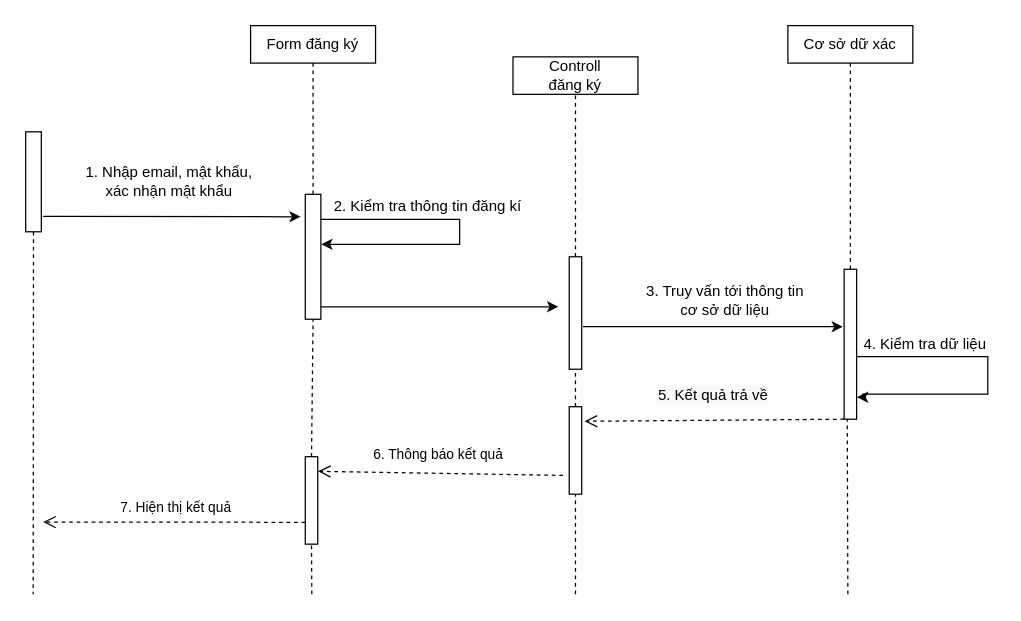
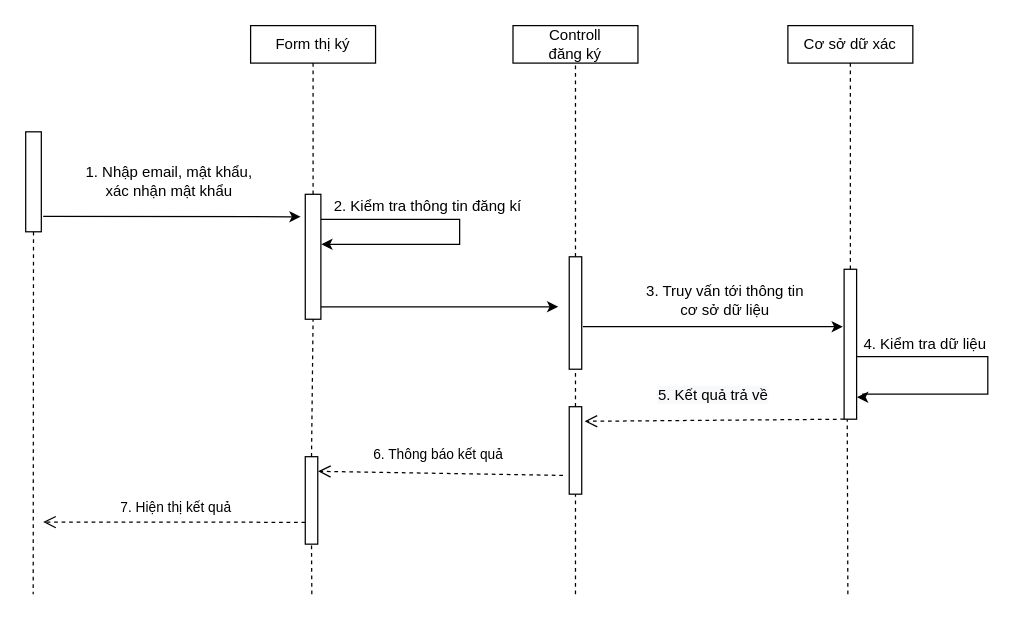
  <mxCell id="0" />
  <mxCell id="1" parent="0" />
- <mxCell id="2" value="Form đăng ký" style="rounded=0;whiteSpace=wrap;html=1;" vertex="1" parent="1"><mxGeometry x="200" y="20" width="100" height="30" as="geometry" /></mxCell>
- <mxCell id="3" value="Controll&lt;br&gt;đăng ký" style="rounded=0;whiteSpace=wrap;html=1;" vertex="1" parent="1"><mxGeometry x="410" y="45" width="100" height="30" as="geometry" /></mxCell>
+ <mxCell id="2" value="Form thị ký" style="rounded=0;whiteSpace=wrap;html=1;" vertex="1" parent="1"><mxGeometry x="200" y="20" width="100" height="30" as="geometry" /></mxCell>
+ <mxCell id="3" value="Controll&lt;br&gt;đăng ký" style="rounded=0;whiteSpace=wrap;html=1;" vertex="1" parent="1"><mxGeometry x="410" y="20" width="100" height="30" as="geometry" /></mxCell>
  <mxCell id="4" value="Cơ sở dữ xác" style="rounded=0;whiteSpace=wrap;html=1;" vertex="1" parent="1"><mxGeometry x="630" y="20" width="100" height="30" as="geometry" /></mxCell>
  <mxCell id="5" value="" style="rounded=0;whiteSpace=wrap;html=1;" vertex="1" parent="1"><mxGeometry x="20" y="105" width="12.5" height="80" as="geometry" /></mxCell>
  <mxCell id="6" value="" style="rounded=0;whiteSpace=wrap;html=1;" vertex="1" parent="1"><mxGeometry x="243.75" y="155" width="12.5" height="100" as="geometry" /></mxCell>
  <mxCell id="7" value="" style="endArrow=classic;html=1;exitX=1.12;exitY=0.846;exitDx=0;exitDy=0;exitPerimeter=0;" edge="1" parent="1" source="5"><mxGeometry width="50" height="50" relative="1" as="geometry"><mxPoint x="40" y="165" as="sourcePoint" /><mxPoint x="240" y="173" as="targetPoint" /></mxGeometry></mxCell>
  <mxCell id="8" value="1. Nhập email, mật khẩu, xác nhận mật khẩu" style="text;html=1;strokeColor=none;fillColor=none;align=center;verticalAlign=middle;whiteSpace=wrap;rounded=0;" vertex="1" parent="1"><mxGeometry x="60" y="135" width="150" height="20" as="geometry" /></mxCell>
  <mxCell id="9" value="" style="endArrow=classic;html=1;" edge="1" parent="1"><mxGeometry width="50" height="50" relative="1" as="geometry"><mxPoint x="256.25" y="245" as="sourcePoint" /><mxPoint x="446.25" y="245" as="targetPoint" /></mxGeometry></mxCell>
  <mxCell id="10" value="" style="rounded=0;whiteSpace=wrap;html=1;" vertex="1" parent="1"><mxGeometry x="455" y="205" width="10" height="90" as="geometry" /></mxCell>
  <mxCell id="11" style="edgeStyle=orthogonalEdgeStyle;rounded=0;orthogonalLoop=1;jettySize=auto;html=1;entryX=1.033;entryY=0.853;entryDx=0;entryDy=0;entryPerimeter=0;" edge="1" parent="1" source="12" target="12"><mxGeometry relative="1" as="geometry"><mxPoint x="690" y="305" as="targetPoint" /><Array as="points"><mxPoint x="790" y="285" /><mxPoint x="790" y="315" /><mxPoint x="690" y="315" /><mxPoint x="690" y="317" /></Array></mxGeometry></mxCell>
  <mxCell id="12" value="" style="rounded=0;whiteSpace=wrap;html=1;" vertex="1" parent="1"><mxGeometry x="675" y="215" width="10" height="120" as="geometry" /></mxCell>
  <mxCell id="13" value="" style="endArrow=classic;html=1;exitX=1.1;exitY=0.621;exitDx=0;exitDy=0;exitPerimeter=0;" edge="1" parent="1" source="10"><mxGeometry width="50" height="50" relative="1" as="geometry"><mxPoint x="320" y="275" as="sourcePoint" /><mxPoint x="674" y="261" as="targetPoint" /></mxGeometry></mxCell>
  <mxCell id="14" value="3. Truy vấn tới thông tin&lt;br&gt;cơ sở dữ liệu" style="text;html=1;strokeColor=none;fillColor=none;align=center;verticalAlign=middle;whiteSpace=wrap;rounded=0;" vertex="1" parent="1"><mxGeometry x="510" y="225" width="140" height="30" as="geometry" /></mxCell>
  <mxCell id="15" value="4. Kiểm tra dữ liệu" style="text;html=1;strokeColor=none;fillColor=none;align=center;verticalAlign=middle;whiteSpace=wrap;rounded=0;" vertex="1" parent="1"><mxGeometry x="685" y="265" width="110" height="20" as="geometry" /></mxCell>
  <mxCell id="16" value="" style="rounded=0;whiteSpace=wrap;html=1;" vertex="1" parent="1"><mxGeometry x="455" y="325" width="10" height="70" as="geometry" /></mxCell>
  <mxCell id="17" value="" style="rounded=0;whiteSpace=wrap;html=1;" vertex="1" parent="1"><mxGeometry x="243.75" y="365" width="10" height="70" as="geometry" /></mxCell>
  <mxCell id="18" value="&lt;span style=&quot;font-size: 12px ; background-color: rgb(248 , 249 , 250)&quot;&gt;5. Kết quả trả về&lt;/span&gt;" style="html=1;verticalAlign=bottom;endArrow=open;dashed=1;endSize=8;exitX=0;exitY=1;exitDx=0;exitDy=0;entryX=1.233;entryY=0.167;entryDx=0;entryDy=0;entryPerimeter=0;" edge="1" parent="1" source="12" target="16"><mxGeometry x="0.01" y="-11" relative="1" as="geometry"><mxPoint x="550" y="334" as="sourcePoint" /><mxPoint x="470" y="334" as="targetPoint" /><mxPoint as="offset" /></mxGeometry></mxCell>
  <mxCell id="19" value="6. Thông báo kết quả" style="html=1;verticalAlign=bottom;endArrow=open;dashed=1;endSize=8;entryX=1.025;entryY=0.167;entryDx=0;entryDy=0;entryPerimeter=0;" edge="1" parent="1" target="17"><mxGeometry x="0.018" y="-6" relative="1" as="geometry"><mxPoint x="450" y="380" as="sourcePoint" /><mxPoint x="420" y="315" as="targetPoint" /><mxPoint as="offset" /></mxGeometry></mxCell>
  <mxCell id="20" value="7. Hiện thị kết quả" style="html=1;verticalAlign=bottom;endArrow=open;dashed=1;endSize=8;entryX=1.12;entryY=0.154;entryDx=0;entryDy=0;entryPerimeter=0;exitX=0;exitY=0.75;exitDx=0;exitDy=0;" edge="1" parent="1" source="17"><mxGeometry x="-0.011" y="-2" relative="1" as="geometry"><mxPoint x="330" y="315" as="sourcePoint" /><mxPoint x="34" y="417.32" as="targetPoint" /><mxPoint as="offset" /></mxGeometry></mxCell>
  <mxCell id="21" value="" style="endArrow=none;dashed=1;html=1;exitX=0.5;exitY=1;exitDx=0;exitDy=0;" edge="1" parent="1" source="5"><mxGeometry width="50" height="50" relative="1" as="geometry"><mxPoint x="260" y="335" as="sourcePoint" /><mxPoint x="26" y="475" as="targetPoint" /></mxGeometry></mxCell>
  <mxCell id="22" value="" style="endArrow=none;dashed=1;html=1;entryX=0.5;entryY=0;entryDx=0;entryDy=0;exitX=0.5;exitY=1;exitDx=0;exitDy=0;" edge="1" parent="1" source="2" target="6"><mxGeometry width="50" height="50" relative="1" as="geometry"><mxPoint x="250" y="65" as="sourcePoint" /><mxPoint x="310" y="285" as="targetPoint" /></mxGeometry></mxCell>
  <mxCell id="23" value="" style="endArrow=none;dashed=1;html=1;exitX=0.5;exitY=0;exitDx=0;exitDy=0;entryX=0.5;entryY=1;entryDx=0;entryDy=0;" edge="1" parent="1" source="17" target="6"><mxGeometry width="50" height="50" relative="1" as="geometry"><mxPoint x="260" y="195" as="sourcePoint" /><mxPoint x="310" y="145" as="targetPoint" /></mxGeometry></mxCell>
  <mxCell id="24" value="" style="endArrow=none;dashed=1;html=1;entryX=0.5;entryY=1;entryDx=0;entryDy=0;" edge="1" parent="1" target="17"><mxGeometry width="50" height="50" relative="1" as="geometry"><mxPoint x="249" y="475" as="sourcePoint" /><mxPoint x="260" y="435" as="targetPoint" /></mxGeometry></mxCell>
  <mxCell id="25" value="" style="endArrow=none;dashed=1;html=1;entryX=0.5;entryY=1;entryDx=0;entryDy=0;exitX=0.5;exitY=0;exitDx=0;exitDy=0;" edge="1" parent="1" source="16" target="10"><mxGeometry width="50" height="50" relative="1" as="geometry"><mxPoint x="260" y="195" as="sourcePoint" /><mxPoint x="310" y="145" as="targetPoint" /></mxGeometry></mxCell>
  <mxCell id="26" value="" style="endArrow=none;dashed=1;html=1;entryX=0.5;entryY=1;entryDx=0;entryDy=0;exitX=0.5;exitY=0;exitDx=0;exitDy=0;" edge="1" parent="1" source="10" target="3"><mxGeometry width="50" height="50" relative="1" as="geometry"><mxPoint x="460" y="155" as="sourcePoint" /><mxPoint x="310" y="145" as="targetPoint" /></mxGeometry></mxCell>
  <mxCell id="27" value="" style="endArrow=none;dashed=1;html=1;entryX=0.25;entryY=1;entryDx=0;entryDy=0;" edge="1" parent="1" target="12"><mxGeometry width="50" height="50" relative="1" as="geometry"><mxPoint x="678" y="475" as="sourcePoint" /><mxPoint x="310" y="215" as="targetPoint" /></mxGeometry></mxCell>
  <mxCell id="28" value="" style="endArrow=none;dashed=1;html=1;entryX=0.5;entryY=1;entryDx=0;entryDy=0;exitX=0.5;exitY=0;exitDx=0;exitDy=0;" edge="1" parent="1" source="12" target="4"><mxGeometry width="50" height="50" relative="1" as="geometry"><mxPoint x="260" y="265" as="sourcePoint" /><mxPoint x="310" y="215" as="targetPoint" /></mxGeometry></mxCell>
  <mxCell id="29" value="" style="endArrow=none;dashed=1;html=1;entryX=0.5;entryY=1;entryDx=0;entryDy=0;" edge="1" parent="1" target="16"><mxGeometry width="50" height="50" relative="1" as="geometry"><mxPoint x="460" y="475" as="sourcePoint" /><mxPoint x="310" y="215" as="targetPoint" /></mxGeometry></mxCell>
  <mxCell id="30" style="edgeStyle=orthogonalEdgeStyle;rounded=0;orthogonalLoop=1;jettySize=auto;html=1;" edge="1" parent="1"><mxGeometry relative="1" as="geometry"><mxPoint x="256.58" y="195" as="targetPoint" /><Array as="points"><mxPoint x="256.25" y="175" /><mxPoint x="367.25" y="175" /><mxPoint x="367.25" y="195" /></Array><mxPoint x="256.25" y="175" as="sourcePoint" /></mxGeometry></mxCell>
  <mxCell id="31" value="2. Kiểm tra thông tin đăng kí" style="text;html=1;strokeColor=none;fillColor=none;align=center;verticalAlign=middle;whiteSpace=wrap;rounded=0;" vertex="1" parent="1"><mxGeometry x="253.75" y="155" width="176.25" height="20" as="geometry" /></mxCell>
